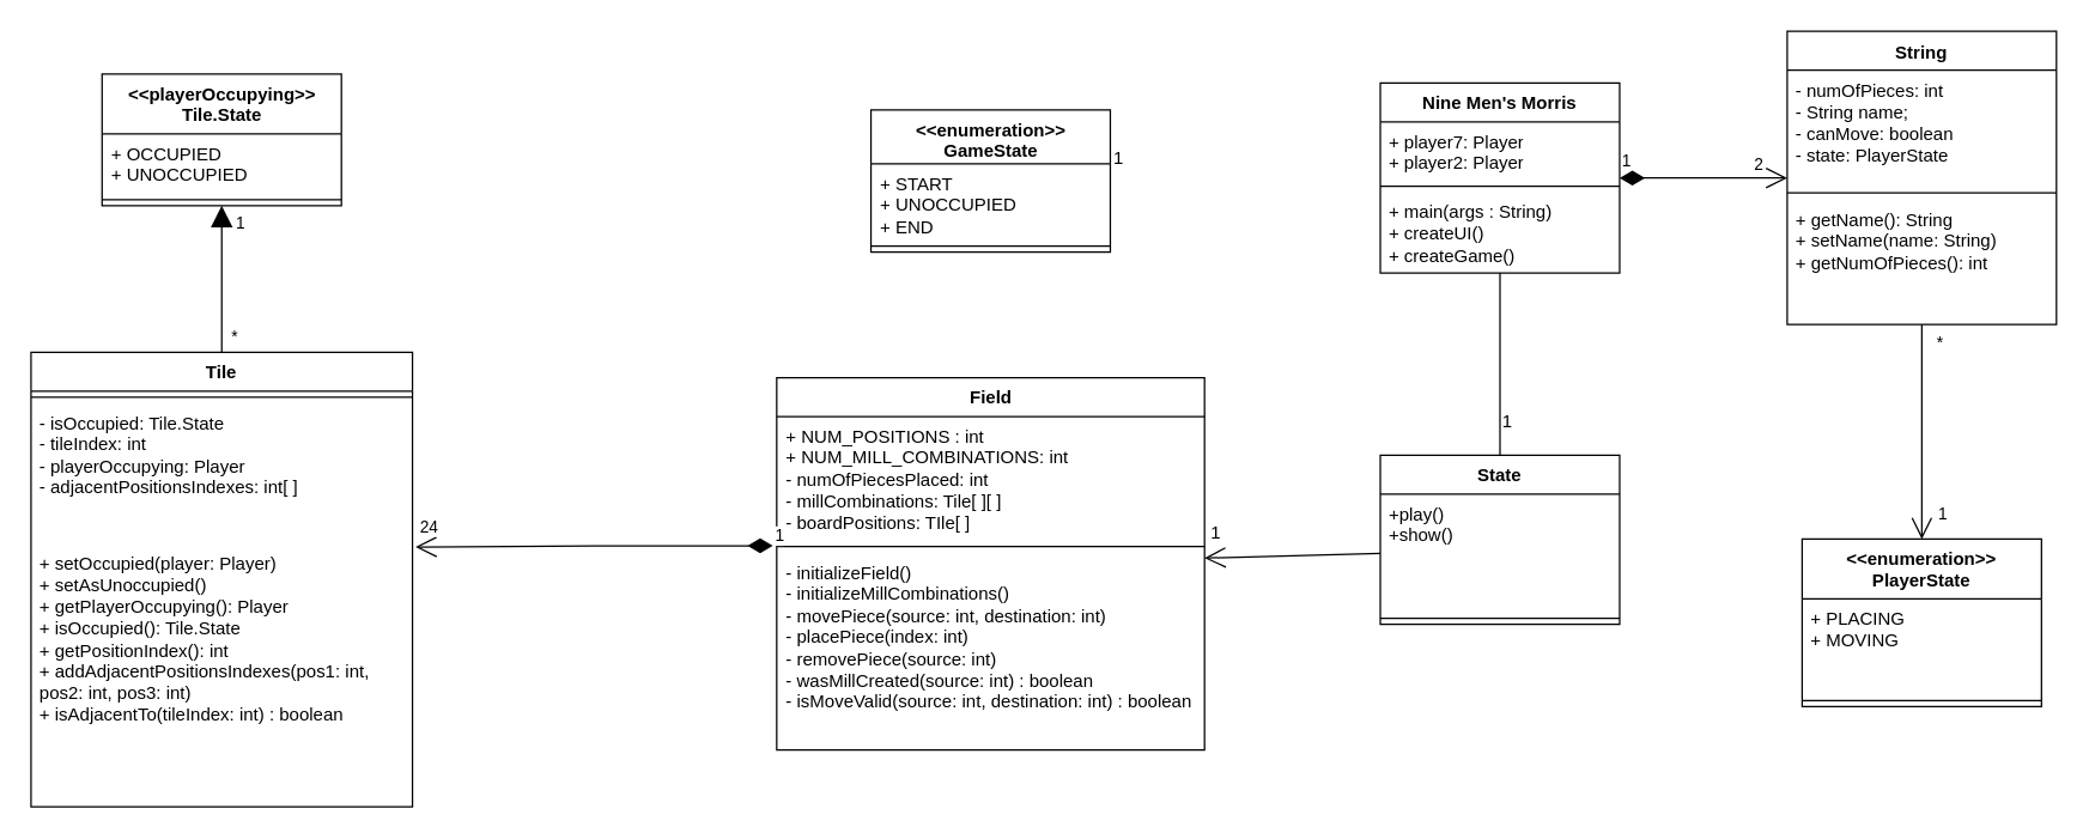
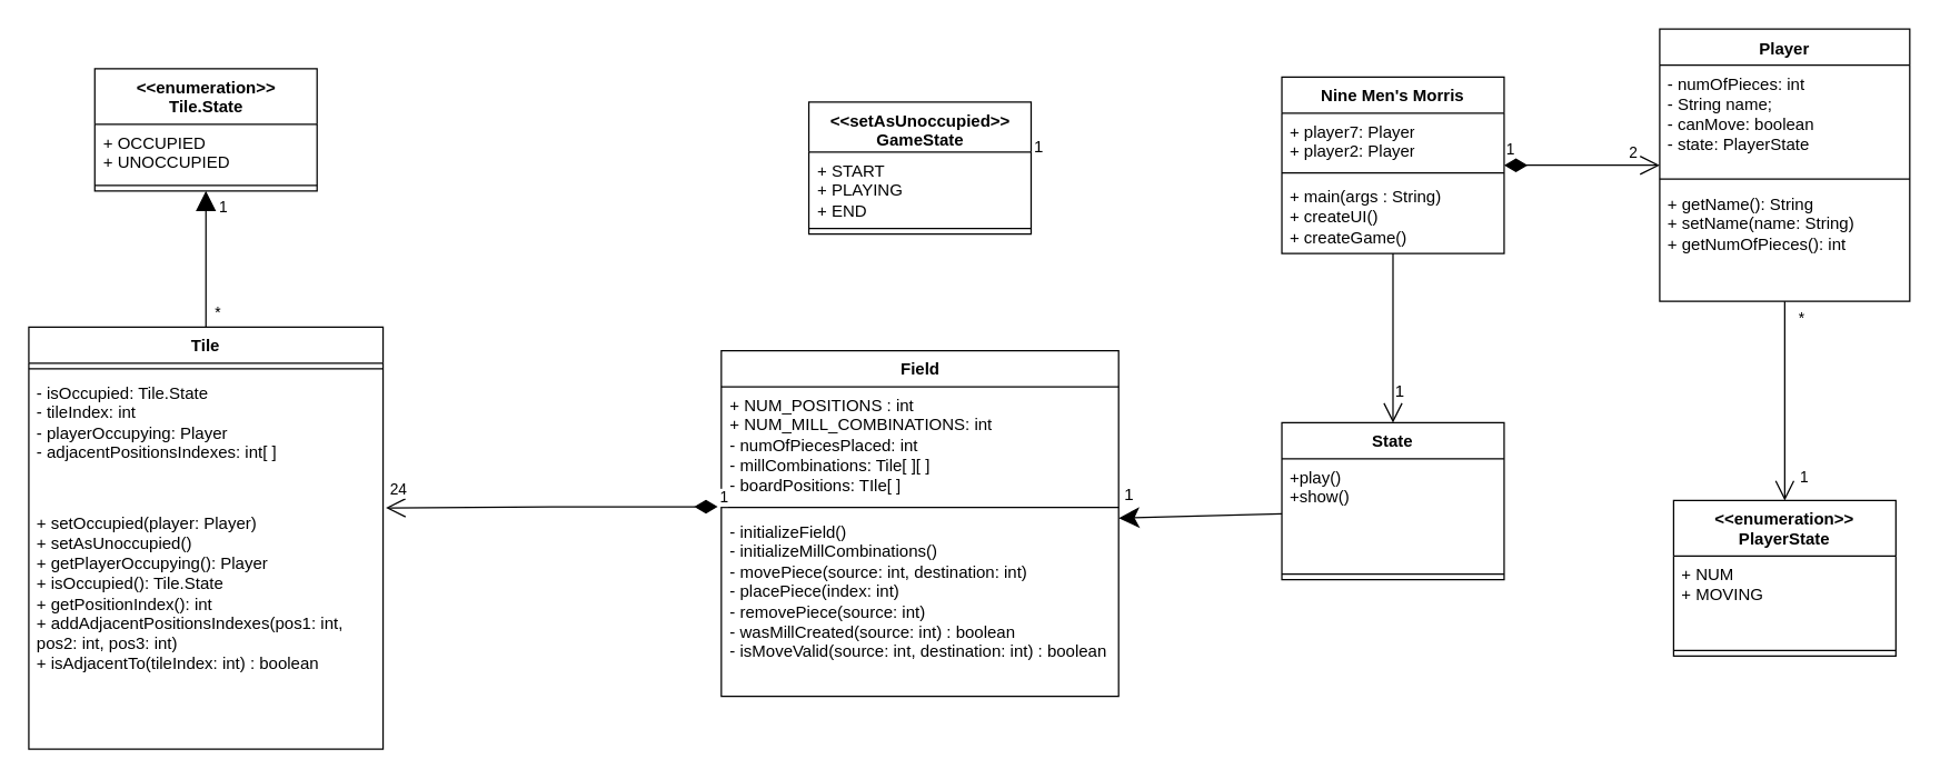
  <mxCell id="0" />
  <mxCell id="1" parent="0" />
  <mxCell id="2" value="&amp;lt;&amp;lt;enumeration&amp;gt;&amp;gt;&lt;br&gt;PlayerState" style="swimlane;fontStyle=1;align=center;verticalAlign=top;childLayout=stackLayout;horizontal=1;startSize=40;horizontalStack=0;resizeParent=1;resizeParentMax=0;resizeLast=0;collapsible=1;marginBottom=0;whiteSpace=wrap;html=1;" parent="1" vertex="1"><mxGeometry x="1204" y="360" width="160" height="112" as="geometry" /></mxCell>
- <mxCell id="3" value="&lt;div&gt;+ PLACING&lt;/div&gt;&lt;div&gt;+ MOVING&lt;br&gt;&lt;/div&gt;" style="text;strokeColor=none;fillColor=none;align=left;verticalAlign=top;spacingLeft=4;spacingRight=4;overflow=hidden;rotatable=0;points=[[0,0.5],[1,0.5]];portConstraint=eastwest;whiteSpace=wrap;html=1;" parent="2" vertex="1"><mxGeometry y="40" width="160" height="64" as="geometry" /></mxCell>
+ <mxCell id="3" value="&lt;div&gt;+ NUM&lt;/div&gt;&lt;div&gt;+ MOVING&lt;br&gt;&lt;/div&gt;" style="text;strokeColor=none;fillColor=none;align=left;verticalAlign=top;spacingLeft=4;spacingRight=4;overflow=hidden;rotatable=0;points=[[0,0.5],[1,0.5]];portConstraint=eastwest;whiteSpace=wrap;html=1;" parent="2" vertex="1"><mxGeometry y="40" width="160" height="64" as="geometry" /></mxCell>
  <mxCell id="4" value="" style="line;strokeWidth=1;fillColor=none;align=left;verticalAlign=middle;spacingTop=-1;spacingLeft=3;spacingRight=3;rotatable=0;labelPosition=right;points=[];portConstraint=eastwest;strokeColor=inherit;" parent="2" vertex="1"><mxGeometry y="104" width="160" height="8" as="geometry" /></mxCell>
  <mxCell id="5" value="Field" style="swimlane;fontStyle=1;align=center;verticalAlign=top;childLayout=stackLayout;horizontal=1;startSize=26;horizontalStack=0;resizeParent=1;resizeParentMax=0;resizeLast=0;collapsible=1;marginBottom=0;whiteSpace=wrap;html=1;" parent="1" vertex="1"><mxGeometry x="518.5" y="252" width="286" height="249" as="geometry" /></mxCell>
  <mxCell id="6" value="&lt;div&gt;+ NUM_POSITIONS : int&lt;/div&gt;&lt;div&gt;+ NUM_MILL_COMBINATIONS: int&lt;/div&gt;&lt;div&gt;- numOfPiecesPlaced: int&lt;/div&gt;&lt;div&gt;- millCombinations: Tile[ ][ ]&lt;/div&gt;&lt;div&gt;- boardPositions: TIle[ ]&lt;br&gt;&lt;/div&gt;&lt;div&gt;&amp;nbsp;&lt;br&gt;&lt;/div&gt;&lt;div&gt;&lt;br&gt;&lt;/div&gt;&lt;div&gt;&lt;br&gt;&lt;/div&gt;&lt;div&gt;&lt;br&gt;&lt;/div&gt;" style="text;strokeColor=none;fillColor=none;align=left;verticalAlign=top;spacingLeft=4;spacingRight=4;overflow=hidden;rotatable=0;points=[[0,0.5],[1,0.5]];portConstraint=eastwest;whiteSpace=wrap;html=1;" parent="5" vertex="1"><mxGeometry y="26" width="286" height="83" as="geometry" /></mxCell>
  <mxCell id="7" value="" style="line;strokeWidth=1;fillColor=none;align=left;verticalAlign=middle;spacingTop=-1;spacingLeft=3;spacingRight=3;rotatable=0;labelPosition=right;points=[];portConstraint=eastwest;strokeColor=inherit;" parent="5" vertex="1"><mxGeometry y="109" width="286" height="8" as="geometry" /></mxCell>
  <mxCell id="8" value="&lt;div&gt;- initializeField()&lt;/div&gt;&lt;div&gt;- initializeMillCombinations()&lt;/div&gt;&lt;div&gt;- movePiece(source: int, destination: int)&lt;/div&gt;&lt;div&gt;- placePiece(index: int)&lt;/div&gt;&lt;div&gt;- removePiece(source: int)&lt;/div&gt;&lt;div&gt;- wasMillCreated(source: int) : boolean&lt;br&gt;&lt;/div&gt;&lt;div&gt;- isMoveValid(source: int, destination: int) : boolean&lt;br&gt;&lt;/div&gt;" style="text;strokeColor=none;fillColor=none;align=left;verticalAlign=top;spacingLeft=4;spacingRight=4;overflow=hidden;rotatable=0;points=[[0,0.5],[1,0.5]];portConstraint=eastwest;whiteSpace=wrap;html=1;" parent="5" vertex="1"><mxGeometry y="117" width="286" height="132" as="geometry" /></mxCell>
- <mxCell id="9" value="String" style="swimlane;fontStyle=1;align=center;verticalAlign=top;childLayout=stackLayout;horizontal=1;startSize=26;horizontalStack=0;resizeParent=1;resizeParentMax=0;resizeLast=0;collapsible=1;marginBottom=0;whiteSpace=wrap;html=1;" parent="1" vertex="1"><mxGeometry x="1194" y="20.5" width="180" height="196" as="geometry" /></mxCell>
+ <mxCell id="9" value="Player" style="swimlane;fontStyle=1;align=center;verticalAlign=top;childLayout=stackLayout;horizontal=1;startSize=26;horizontalStack=0;resizeParent=1;resizeParentMax=0;resizeLast=0;collapsible=1;marginBottom=0;whiteSpace=wrap;html=1;" parent="1" vertex="1"><mxGeometry x="1194" y="20.5" width="180" height="196" as="geometry" /></mxCell>
  <mxCell id="10" value="&lt;div&gt;- numOfPieces: int&lt;/div&gt;&lt;div&gt;- String name;&lt;/div&gt;&lt;div&gt;- canMove: boolean&lt;/div&gt;&lt;div&gt;- state: PlayerState&lt;br&gt;&lt;/div&gt;" style="text;strokeColor=none;fillColor=none;align=left;verticalAlign=top;spacingLeft=4;spacingRight=4;overflow=hidden;rotatable=0;points=[[0,0.5],[1,0.5]];portConstraint=eastwest;whiteSpace=wrap;html=1;" parent="9" vertex="1"><mxGeometry y="26" width="180" height="78" as="geometry" /></mxCell>
  <mxCell id="11" value="" style="line;strokeWidth=1;fillColor=none;align=left;verticalAlign=middle;spacingTop=-1;spacingLeft=3;spacingRight=3;rotatable=0;labelPosition=right;points=[];portConstraint=eastwest;strokeColor=inherit;" parent="9" vertex="1"><mxGeometry y="104" width="180" height="8" as="geometry" /></mxCell>
  <mxCell id="12" value="&lt;div&gt;+ getName(): String&lt;/div&gt;&lt;div&gt;+ setName(name: String)&lt;/div&gt;&lt;div&gt;+ getNumOfPieces(): int&lt;/div&gt;&lt;div&gt;&lt;br&gt;&lt;/div&gt;" style="text;strokeColor=none;fillColor=none;align=left;verticalAlign=top;spacingLeft=4;spacingRight=4;overflow=hidden;rotatable=0;points=[[0,0.5],[1,0.5]];portConstraint=eastwest;whiteSpace=wrap;html=1;" parent="9" vertex="1"><mxGeometry y="112" width="180" height="84" as="geometry" /></mxCell>
  <mxCell id="13" value="Tile" style="swimlane;fontStyle=1;align=center;verticalAlign=top;childLayout=stackLayout;horizontal=1;startSize=26;horizontalStack=0;resizeParent=1;resizeParentMax=0;resizeLast=0;collapsible=1;marginBottom=0;whiteSpace=wrap;html=1;" parent="1" vertex="1"><mxGeometry x="20" y="235" width="255" height="304" as="geometry" /></mxCell>
  <mxCell id="14" value="" style="line;strokeWidth=1;fillColor=none;align=left;verticalAlign=middle;spacingTop=-1;spacingLeft=3;spacingRight=3;rotatable=0;labelPosition=right;points=[];portConstraint=eastwest;strokeColor=inherit;" parent="13" vertex="1"><mxGeometry y="26" width="255" height="8" as="geometry" /></mxCell>
  <mxCell id="15" value="&lt;div&gt;- isOccupied: Tile.State&lt;/div&gt;&lt;div&gt;- tileIndex: int&lt;/div&gt;&lt;div&gt;- playerOccupying: Player&lt;br&gt;&lt;/div&gt;&lt;div&gt;- adjacentPositionsIndexes: int[ ]&lt;br&gt;&lt;/div&gt;" style="text;strokeColor=none;fillColor=none;align=left;verticalAlign=top;spacingLeft=4;spacingRight=4;overflow=hidden;rotatable=0;points=[[0,0.5],[1,0.5]];portConstraint=eastwest;whiteSpace=wrap;html=1;" parent="13" vertex="1"><mxGeometry y="34" width="255" height="94" as="geometry" /></mxCell>
  <mxCell id="16" value="&lt;div&gt;+ setOccupied(player: Player)&lt;/div&gt;&lt;div&gt;+ setAsUnoccupied()&lt;br&gt;&lt;/div&gt;&lt;div&gt;+ getPlayerOccupying(): Player&lt;/div&gt;&lt;div&gt;+ isOccupied(): Tile.State&lt;/div&gt;&lt;div&gt;+ getPositionIndex(): int&lt;/div&gt;&lt;div&gt;+ addAdjacentPositionsIndexes(pos1: int, pos2: int, pos3: int)&lt;/div&gt;&lt;div&gt;+ isAdjacentTo(tileIndex: int) : boolean&lt;br&gt;&lt;/div&gt;&lt;div&gt;&lt;br&gt;&lt;/div&gt;" style="text;strokeColor=none;fillColor=none;align=left;verticalAlign=top;spacingLeft=4;spacingRight=4;overflow=hidden;rotatable=0;points=[[0,0.5],[1,0.5]];portConstraint=eastwest;whiteSpace=wrap;html=1;" parent="13" vertex="1"><mxGeometry y="128" width="255" height="176" as="geometry" /></mxCell>
- <mxCell id="17" value="&amp;lt;&amp;lt;playerOccupying&amp;gt;&amp;gt;&lt;br&gt;Tile.State" style="swimlane;fontStyle=1;align=center;verticalAlign=top;childLayout=stackLayout;horizontal=1;startSize=40;horizontalStack=0;resizeParent=1;resizeParentMax=0;resizeLast=0;collapsible=1;marginBottom=0;whiteSpace=wrap;html=1;" parent="1" vertex="1"><mxGeometry x="67.5" y="49" width="160" height="88" as="geometry" /></mxCell>
+ <mxCell id="17" value="&amp;lt;&amp;lt;enumeration&amp;gt;&amp;gt;&lt;br&gt;Tile.State" style="swimlane;fontStyle=1;align=center;verticalAlign=top;childLayout=stackLayout;horizontal=1;startSize=40;horizontalStack=0;resizeParent=1;resizeParentMax=0;resizeLast=0;collapsible=1;marginBottom=0;whiteSpace=wrap;html=1;" parent="1" vertex="1"><mxGeometry x="67.5" y="49" width="160" height="88" as="geometry" /></mxCell>
  <mxCell id="18" value="&lt;div&gt;+ OCCUPIED&lt;/div&gt;&lt;div&gt;+ UNOCCUPIED&lt;br&gt;&lt;/div&gt;" style="text;strokeColor=none;fillColor=none;align=left;verticalAlign=top;spacingLeft=4;spacingRight=4;overflow=hidden;rotatable=0;points=[[0,0.5],[1,0.5]];portConstraint=eastwest;whiteSpace=wrap;html=1;" parent="17" vertex="1"><mxGeometry y="40" width="160" height="40" as="geometry" /></mxCell>
  <mxCell id="19" value="" style="line;strokeWidth=1;fillColor=none;align=left;verticalAlign=middle;spacingTop=-1;spacingLeft=3;spacingRight=3;rotatable=0;labelPosition=right;points=[];portConstraint=eastwest;strokeColor=inherit;" parent="17" vertex="1"><mxGeometry y="80" width="160" height="8" as="geometry" /></mxCell>
  <mxCell id="20" value="State" style="swimlane;fontStyle=1;align=center;verticalAlign=top;childLayout=stackLayout;horizontal=1;startSize=26;horizontalStack=0;resizeParent=1;resizeParentMax=0;resizeLast=0;collapsible=1;marginBottom=0;whiteSpace=wrap;html=1;" parent="1" vertex="1"><mxGeometry x="922" y="304" width="160" height="113" as="geometry" /></mxCell>
  <mxCell id="21" value="&lt;div&gt;+play()&lt;/div&gt;&lt;div&gt;+show()&lt;/div&gt;&lt;div&gt;&lt;br&gt;&lt;/div&gt;" style="text;strokeColor=none;fillColor=none;align=left;verticalAlign=top;spacingLeft=4;spacingRight=4;overflow=hidden;rotatable=0;points=[[0,0.5],[1,0.5]];portConstraint=eastwest;whiteSpace=wrap;html=1;" parent="20" vertex="1"><mxGeometry y="26" width="160" height="79" as="geometry" /></mxCell>
  <mxCell id="22" value="" style="line;strokeWidth=1;fillColor=none;align=left;verticalAlign=middle;spacingTop=-1;spacingLeft=3;spacingRight=3;rotatable=0;labelPosition=right;points=[];portConstraint=eastwest;strokeColor=inherit;" parent="20" vertex="1"><mxGeometry y="105" width="160" height="8" as="geometry" /></mxCell>
- <mxCell id="23" value="&amp;lt;&amp;lt;enumeration&amp;gt;&amp;gt;&lt;br&gt;GameState" style="swimlane;fontStyle=1;align=center;verticalAlign=top;childLayout=stackLayout;horizontal=1;startSize=36;horizontalStack=0;resizeParent=1;resizeParentMax=0;resizeLast=0;collapsible=1;marginBottom=0;whiteSpace=wrap;html=1;" parent="1" vertex="1"><mxGeometry x="581.5" y="73" width="160" height="95" as="geometry" /></mxCell>
- <mxCell id="24" value="+ START&lt;br&gt;+ UNOCCUPIED&lt;br&gt;+ END" style="text;strokeColor=none;fillColor=none;align=left;verticalAlign=top;spacingLeft=4;spacingRight=4;overflow=hidden;rotatable=0;points=[[0,0.5],[1,0.5]];portConstraint=eastwest;whiteSpace=wrap;html=1;" parent="23" vertex="1"><mxGeometry y="36" width="160" height="51" as="geometry" /></mxCell>
+ <mxCell id="23" value="&amp;lt;&amp;lt;setAsUnoccupied&amp;gt;&amp;gt;&lt;br&gt;GameState" style="swimlane;fontStyle=1;align=center;verticalAlign=top;childLayout=stackLayout;horizontal=1;startSize=36;horizontalStack=0;resizeParent=1;resizeParentMax=0;resizeLast=0;collapsible=1;marginBottom=0;whiteSpace=wrap;html=1;" parent="1" vertex="1"><mxGeometry x="581.5" y="73" width="160" height="95" as="geometry" /></mxCell>
+ <mxCell id="24" value="+ START&lt;br&gt;+ PLAYING&lt;br&gt;+ END" style="text;strokeColor=none;fillColor=none;align=left;verticalAlign=top;spacingLeft=4;spacingRight=4;overflow=hidden;rotatable=0;points=[[0,0.5],[1,0.5]];portConstraint=eastwest;whiteSpace=wrap;html=1;" parent="23" vertex="1"><mxGeometry y="36" width="160" height="51" as="geometry" /></mxCell>
  <mxCell id="25" value="" style="line;strokeWidth=1;fillColor=none;align=left;verticalAlign=middle;spacingTop=-1;spacingLeft=3;spacingRight=3;rotatable=0;labelPosition=right;points=[];portConstraint=eastwest;strokeColor=inherit;" parent="23" vertex="1"><mxGeometry y="87" width="160" height="8" as="geometry" /></mxCell>
  <mxCell id="26" value="1" style="endArrow=open;html=1;endSize=12;startArrow=diamondThin;startSize=14;startFill=1;edgeStyle=orthogonalEdgeStyle;align=left;verticalAlign=bottom;rounded=0;exitX=-0.009;exitY=1.042;exitDx=0;exitDy=0;exitPerimeter=0;entryX=1.008;entryY=0.013;entryDx=0;entryDy=0;entryPerimeter=0;" parent="1" source="6" target="16" edge="1"><mxGeometry x="-1" y="3" relative="1" as="geometry"><mxPoint x="502" y="363" as="sourcePoint" /><mxPoint x="275" y="357" as="targetPoint" /></mxGeometry></mxCell>
  <mxCell id="27" value="24" style="edgeLabel;html=1;align=center;verticalAlign=middle;resizable=0;points=[];" parent="26" vertex="1" connectable="0"><mxGeometry x="0.924" y="1" relative="1" as="geometry"><mxPoint y="-15" as="offset" /></mxGeometry></mxCell>
  <mxCell id="28" value="" style="endArrow=block;endFill=1;endSize=12;html=1;rounded=0;entryX=0.5;entryY=1;entryDx=0;entryDy=0;" parent="1" source="13" target="17" edge="1"><mxGeometry width="160" relative="1" as="geometry"><mxPoint x="139" y="219" as="sourcePoint" /><mxPoint x="299" y="219" as="targetPoint" /></mxGeometry></mxCell>
  <mxCell id="29" value="1" style="edgeLabel;html=1;align=center;verticalAlign=middle;resizable=0;points=[];" parent="28" vertex="1" connectable="0"><mxGeometry x="0.77" y="1" relative="1" as="geometry"><mxPoint x="13" as="offset" /></mxGeometry></mxCell>
  <mxCell id="30" value="*" style="edgeLabel;html=1;align=center;verticalAlign=middle;resizable=0;points=[];" parent="28" vertex="1" connectable="0"><mxGeometry x="-0.75" y="-3" relative="1" as="geometry"><mxPoint x="5" y="1" as="offset" /></mxGeometry></mxCell>
- <mxCell id="31" value="" style="endArrow=open;endFill=1;endSize=12;html=1;rounded=0;exitX=0;exitY=0.5;exitDx=0;exitDy=0;" parent="1" source="21" target="5" edge="1"><mxGeometry width="160" relative="1" as="geometry"><mxPoint x="849" y="395" as="sourcePoint" /><mxPoint x="1009" y="395" as="targetPoint" /></mxGeometry></mxCell>
- <mxCell id="32" value="" style="endArrow=none;endFill=1;endSize=12;html=1;rounded=0;" parent="1" source="36" target="20" edge="1"><mxGeometry width="160" relative="1" as="geometry"><mxPoint x="1002" y="179" as="sourcePoint" /><mxPoint x="1059" y="245" as="targetPoint" /></mxGeometry></mxCell>
+ <mxCell id="31" value="" style="endArrow=classic;endFill=1;endSize=12;html=1;rounded=0;exitX=0;exitY=0.5;exitDx=0;exitDy=0;" parent="1" source="21" target="5" edge="1"><mxGeometry width="160" relative="1" as="geometry"><mxPoint x="849" y="395" as="sourcePoint" /><mxPoint x="1009" y="395" as="targetPoint" /></mxGeometry></mxCell>
+ <mxCell id="32" value="" style="endArrow=open;endFill=1;endSize=12;html=1;rounded=0;" parent="1" source="36" target="20" edge="1"><mxGeometry width="160" relative="1" as="geometry"><mxPoint x="1002" y="179" as="sourcePoint" /><mxPoint x="1059" y="245" as="targetPoint" /></mxGeometry></mxCell>
  <mxCell id="33" value="" style="endArrow=open;endFill=1;endSize=12;html=1;rounded=0;" parent="1" source="9" target="2" edge="1"><mxGeometry width="160" relative="1" as="geometry"><mxPoint x="971" y="280" as="sourcePoint" /><mxPoint x="1367" y="297" as="targetPoint" /></mxGeometry></mxCell>
  <mxCell id="34" value="1" style="edgeLabel;html=1;align=center;verticalAlign=middle;resizable=0;points=[];" parent="33" vertex="1" connectable="0"><mxGeometry x="0.731" y="-1" relative="1" as="geometry"><mxPoint x="14" y="2" as="offset" /></mxGeometry></mxCell>
  <mxCell id="35" value="*" style="edgeLabel;html=1;align=center;verticalAlign=middle;resizable=0;points=[];" parent="33" vertex="1" connectable="0"><mxGeometry x="-0.836" y="1" relative="1" as="geometry"><mxPoint x="10" as="offset" /></mxGeometry></mxCell>
  <mxCell id="36" value="Nine Men's Morris" style="swimlane;fontStyle=1;align=center;verticalAlign=top;childLayout=stackLayout;horizontal=1;startSize=26;horizontalStack=0;resizeParent=1;resizeParentMax=0;resizeLast=0;collapsible=1;marginBottom=0;whiteSpace=wrap;html=1;" parent="1" vertex="1"><mxGeometry x="922" y="55" width="160" height="127" as="geometry" /></mxCell>
  <mxCell id="37" value="+ player7: Player&lt;br&gt;+ player2: Player" style="text;strokeColor=none;fillColor=none;align=left;verticalAlign=top;spacingLeft=4;spacingRight=4;overflow=hidden;rotatable=0;points=[[0,0.5],[1,0.5]];portConstraint=eastwest;whiteSpace=wrap;html=1;" parent="36" vertex="1"><mxGeometry y="26" width="160" height="39" as="geometry" /></mxCell>
  <mxCell id="38" value="" style="line;strokeWidth=1;fillColor=none;align=left;verticalAlign=middle;spacingTop=-1;spacingLeft=3;spacingRight=3;rotatable=0;labelPosition=right;points=[];portConstraint=eastwest;strokeColor=inherit;" parent="36" vertex="1"><mxGeometry y="65" width="160" height="8" as="geometry" /></mxCell>
  <mxCell id="39" value="+ main(args : String)&lt;br&gt;+ createUI()&lt;br&gt;+ createGame()" style="text;strokeColor=none;fillColor=none;align=left;verticalAlign=top;spacingLeft=4;spacingRight=4;overflow=hidden;rotatable=0;points=[[0,0.5],[1,0.5]];portConstraint=eastwest;whiteSpace=wrap;html=1;" parent="36" vertex="1"><mxGeometry y="73" width="160" height="54" as="geometry" /></mxCell>
  <mxCell id="40" value="1" style="endArrow=open;html=1;endSize=12;startArrow=diamondThin;startSize=14;startFill=1;edgeStyle=orthogonalEdgeStyle;align=left;verticalAlign=bottom;rounded=0;" parent="1" source="36" target="9" edge="1"><mxGeometry x="-1" y="3" relative="1" as="geometry"><mxPoint x="1115" y="136" as="sourcePoint" /><mxPoint x="1131" y="280" as="targetPoint" /></mxGeometry></mxCell>
  <mxCell id="41" value="2" style="edgeLabel;html=1;align=center;verticalAlign=middle;resizable=0;points=[];" parent="40" vertex="1" connectable="0"><mxGeometry x="0.768" y="1" relative="1" as="geometry"><mxPoint x="-7" y="-8" as="offset" /></mxGeometry></mxCell>
  <mxCell id="42" value="1" style="text;whiteSpace=wrap;html=1;" parent="1" vertex="1"><mxGeometry x="1002.003" y="267.999" width="35" height="36" as="geometry" /></mxCell>
  <mxCell id="43" value="1" style="text;whiteSpace=wrap;html=1;" parent="1" vertex="1"><mxGeometry x="807.004" y="342.496" width="35" height="36" as="geometry" /></mxCell>
  <mxCell id="44" value="1" style="text;whiteSpace=wrap;html=1;" parent="1" vertex="1"><mxGeometry x="741.501" y="91.997" width="35" height="36" as="geometry" /></mxCell>
